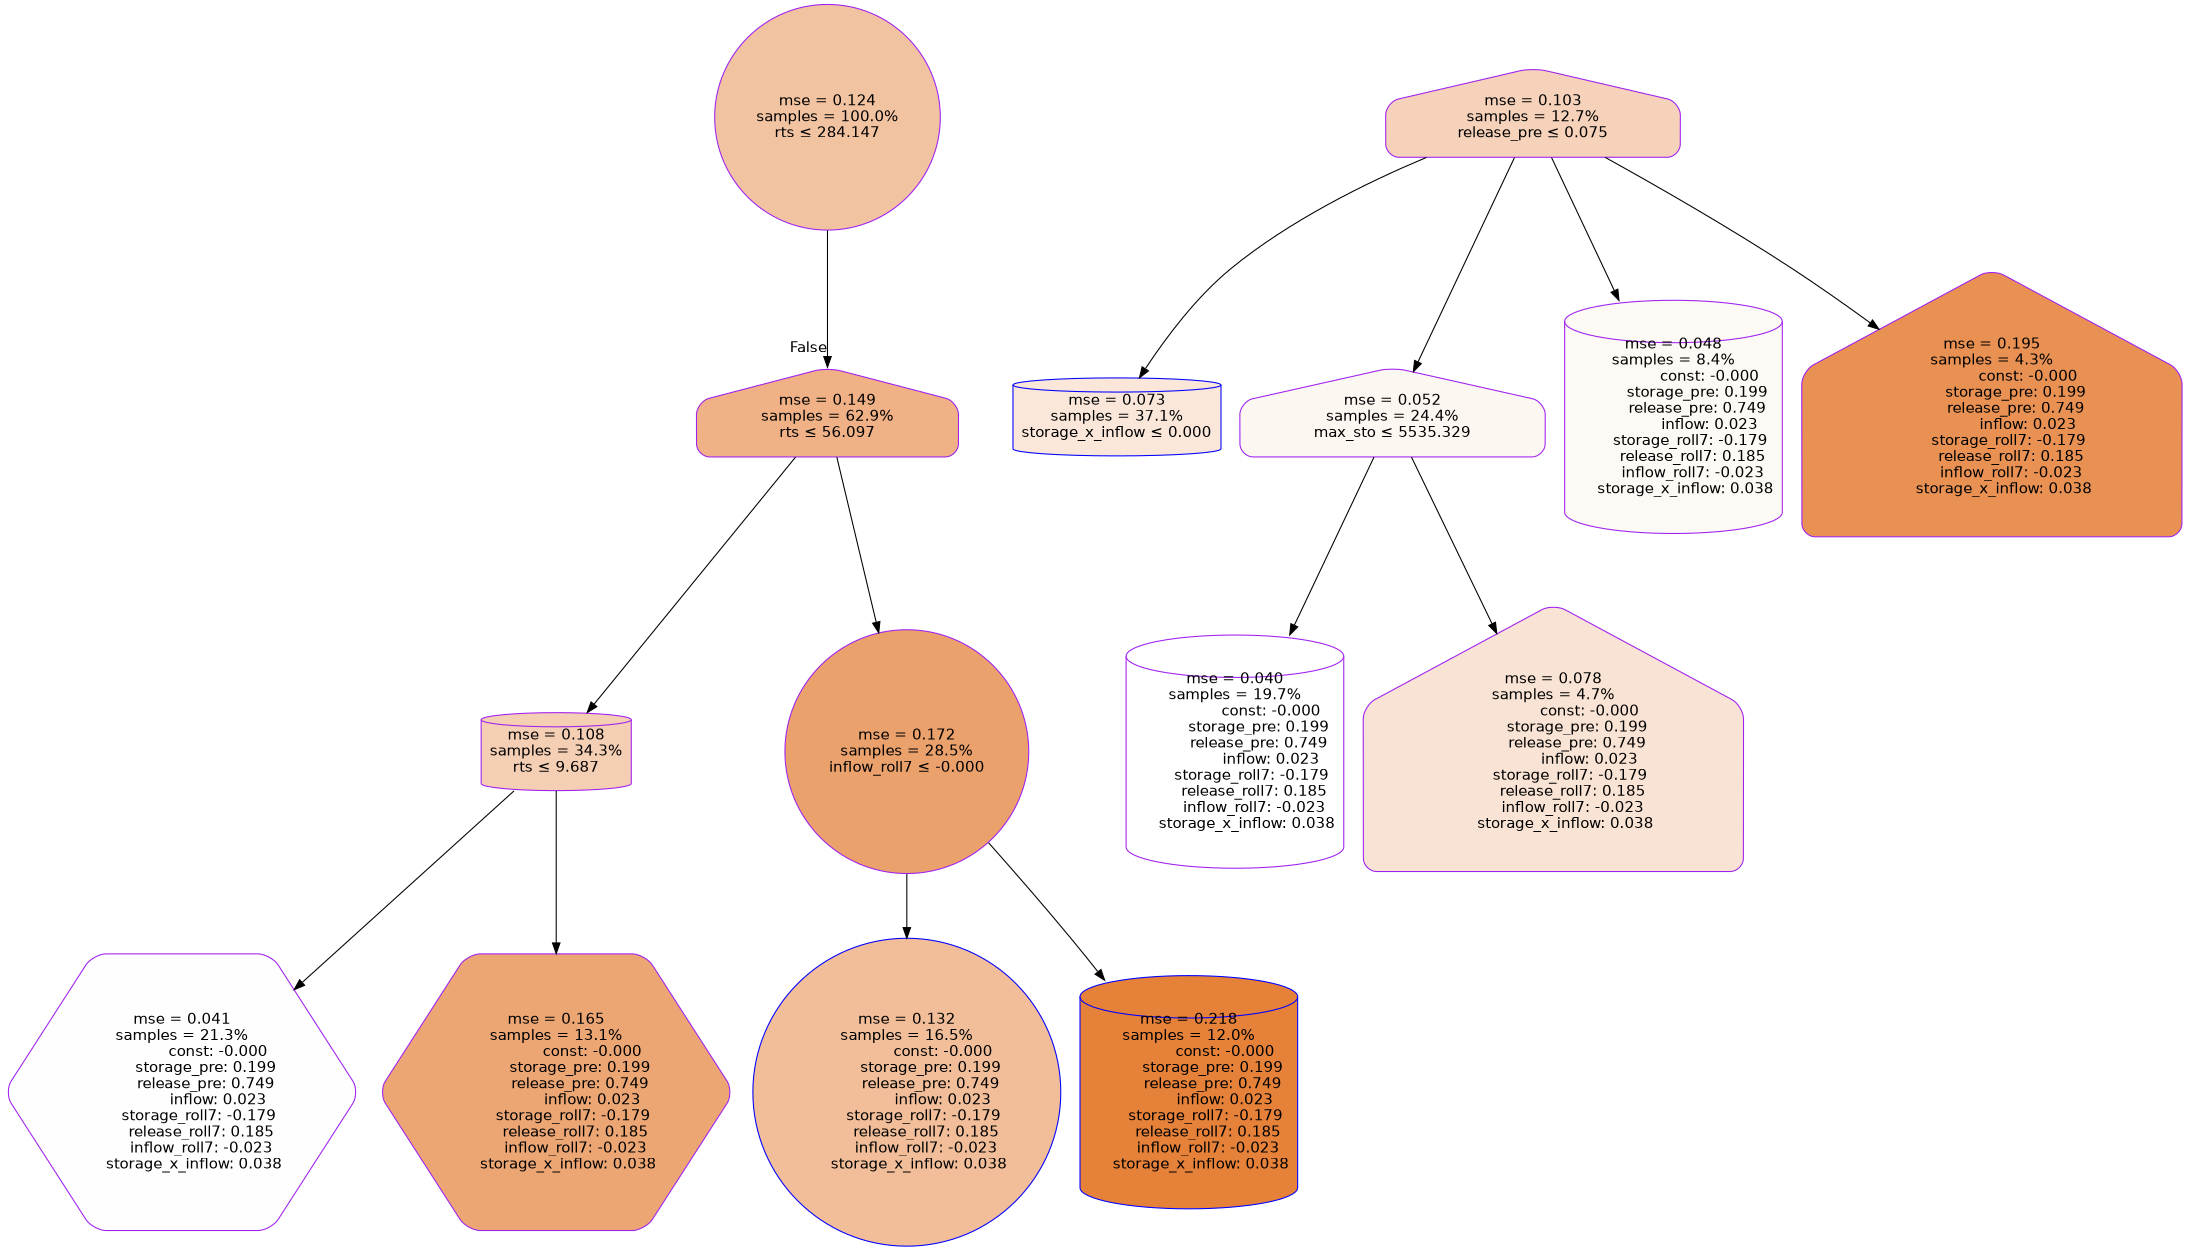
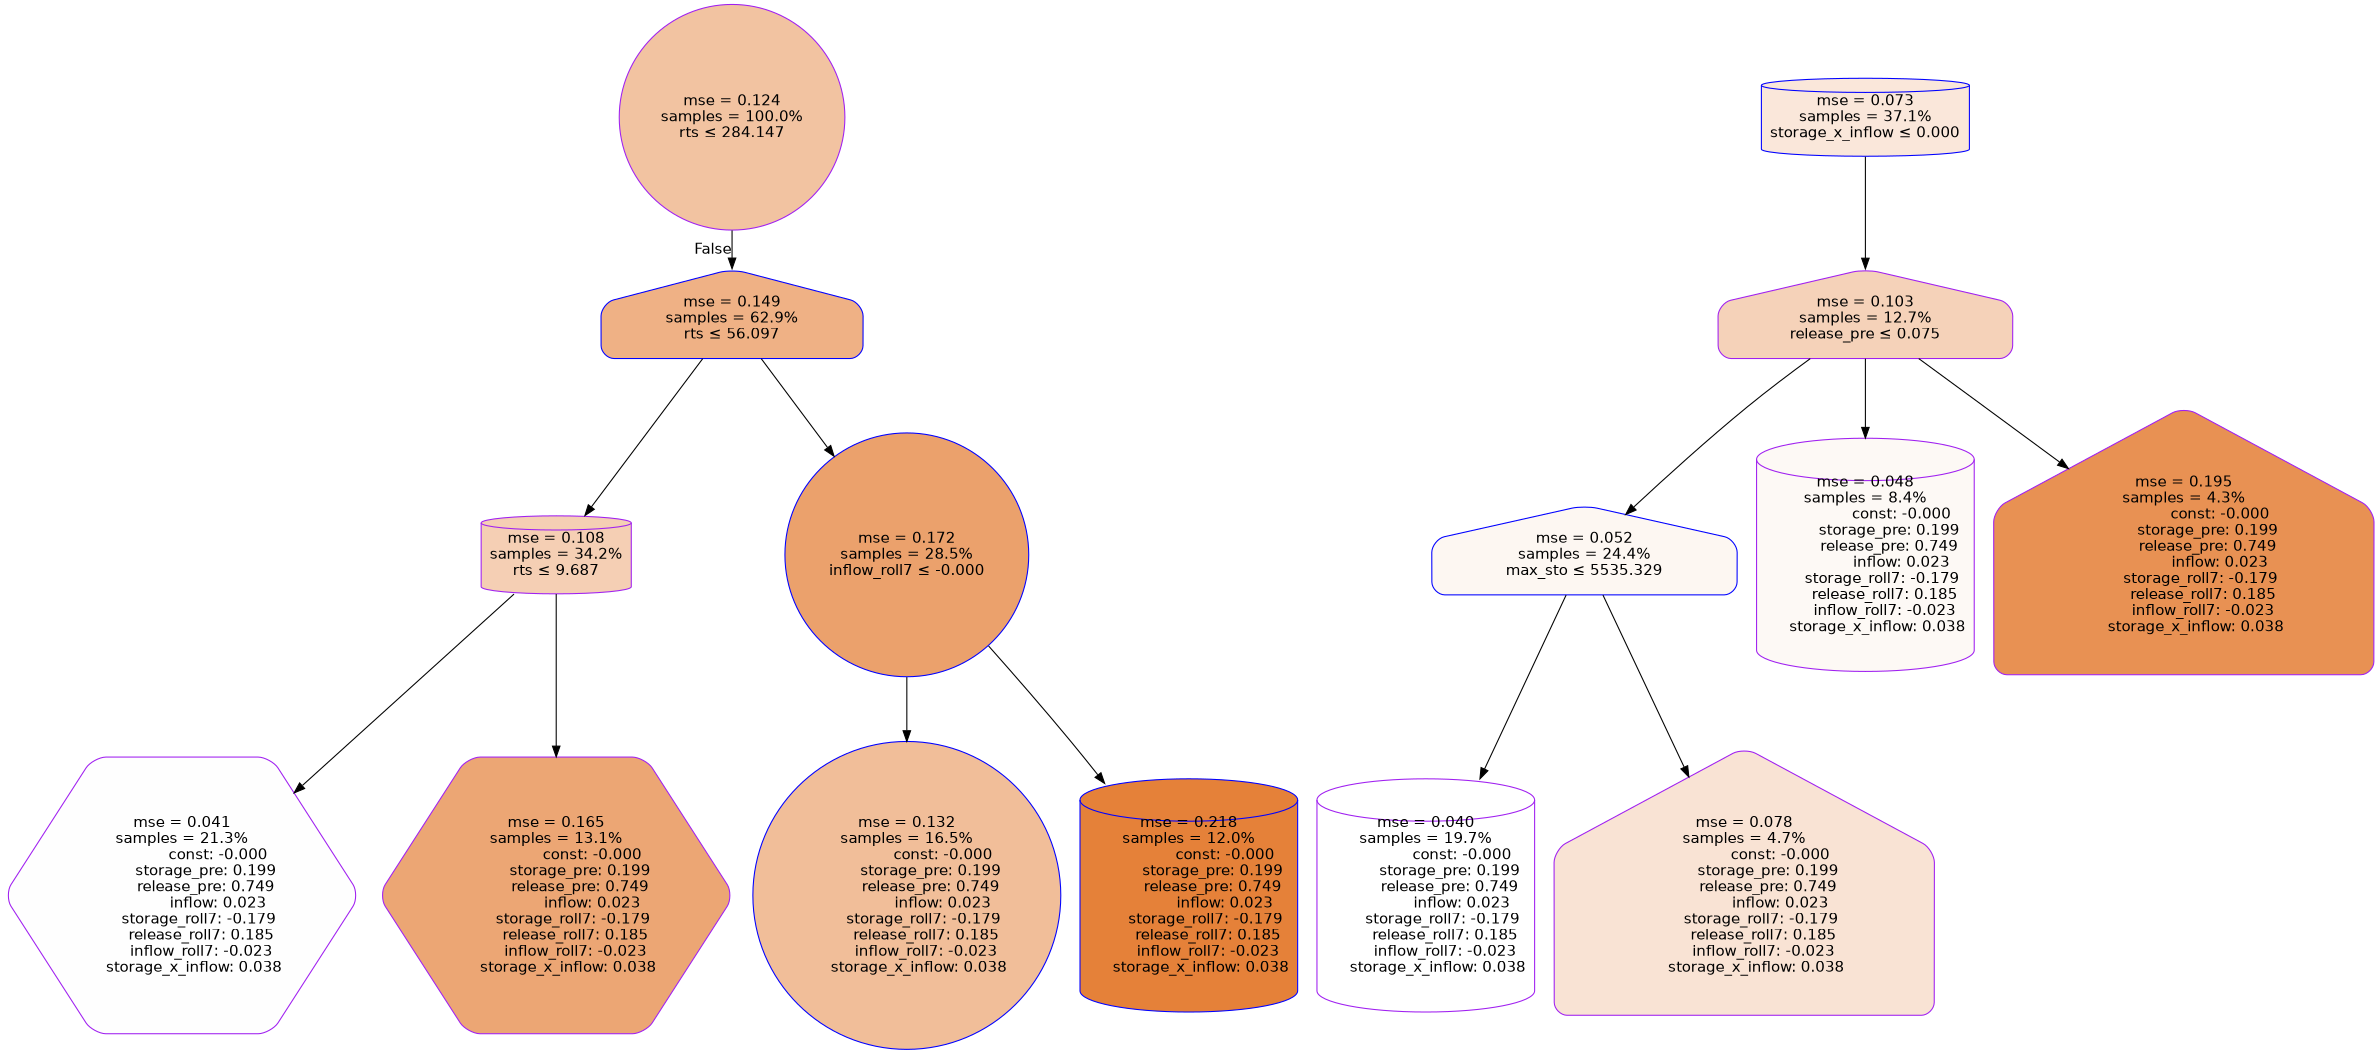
  digraph {
    node [color=purple fontname=helvetica shape=house style="filled, rounded"]
    edge [fontname=helvetica]
    n1 [fillcolor="#f2c3a1" label="mse = 0.124\nsamples = 100.0%\nrts &le; 284.147" shape=circle]
-   n2 [fillcolor="#efb185" label="mse = 0.149\nsamples = 62.9%\nrts &le; 56.097"]
-   n3 [fillcolor="#f5cfb4" label="mse = 0.108\nsamples = 34.3%\nrts &le; 9.687" shape=cylinder]
-   n4 [fillcolor="#eba16c" label="mse = 0.172\nsamples = 28.5%\ninflow_roll7 &le; -0.000" shape=circle]
+   n2 [color=blue fillcolor="#efb185" label="mse = 0.149\nsamples = 62.9%\nrts &le; 56.097"]
+   n3 [fillcolor="#f5cfb4" label="mse = 0.108\nsamples = 34.2%\nrts &le; 9.687" shape=cylinder]
+   n4 [color=blue fillcolor="#eba16c" label="mse = 0.172\nsamples = 28.5%\ninflow_roll7 &le; -0.000" shape=circle]
    n5 [color=blue fillcolor="#fae7da" label="mse = 0.073\nsamples = 37.1%\nstorage_x_inflow &le; 0.000" shape=cylinder]
    n6 [fillcolor="#f5d2b9" label="mse = 0.103\nsamples = 12.7%\nrelease_pre &le; 0.075"]
    n7 [fillcolor="#fefefe" label="mse = 0.041\nsamples = 21.3%\n               const: -0.000\n          storage_pre: 0.199\n          release_pre: 0.749\n               inflow: 0.023\n       storage_roll7: -0.179\n        release_roll7: 0.185\n        inflow_roll7: -0.023\n     storage_x_inflow: 0.038" shape=hexagon]
    n8 [fillcolor="#eca674" label="mse = 0.165\nsamples = 13.1%\n               const: -0.000\n          storage_pre: 0.199\n          release_pre: 0.749\n               inflow: 0.023\n       storage_roll7: -0.179\n        release_roll7: 0.185\n        inflow_roll7: -0.023\n     storage_x_inflow: 0.038" shape=hexagon]
    n9 [color=blue fillcolor="#f1be99" label="mse = 0.132\nsamples = 16.5%\n               const: -0.000\n          storage_pre: 0.199\n          release_pre: 0.749\n               inflow: 0.023\n       storage_roll7: -0.179\n        release_roll7: 0.185\n        inflow_roll7: -0.023\n     storage_x_inflow: 0.038" shape=circle]
    n10 [color=blue fillcolor="#e58139" label="mse = 0.218\nsamples = 12.0%\n               const: -0.000\n          storage_pre: 0.199\n          release_pre: 0.749\n               inflow: 0.023\n       storage_roll7: -0.179\n        release_roll7: 0.185\n        inflow_roll7: -0.023\n     storage_x_inflow: 0.038" shape=cylinder]
-   n11 [fillcolor="#fdf7f2" label="mse = 0.052\nsamples = 24.4%\nmax_sto &le; 5535.329"]
+   n11 [color=blue fillcolor="#fdf7f2" label="mse = 0.052\nsamples = 24.4%\nmax_sto &le; 5535.329"]
    n12 [fillcolor="#ffffff" label="mse = 0.040\nsamples = 19.7%\n               const: -0.000\n          storage_pre: 0.199\n          release_pre: 0.749\n               inflow: 0.023\n       storage_roll7: -0.179\n        release_roll7: 0.185\n        inflow_roll7: -0.023\n     storage_x_inflow: 0.038" shape=cylinder]
    n13 [fillcolor="#f9e3d4" label="mse = 0.078\nsamples = 4.7%\n               const: -0.000\n          storage_pre: 0.199\n          release_pre: 0.749\n               inflow: 0.023\n       storage_roll7: -0.179\n        release_roll7: 0.185\n        inflow_roll7: -0.023\n     storage_x_inflow: 0.038"]
    n14 [fillcolor="#fdf9f5" label="mse = 0.048\nsamples = 8.4%\n               const: -0.000\n          storage_pre: 0.199\n          release_pre: 0.749\n               inflow: 0.023\n       storage_roll7: -0.179\n        release_roll7: 0.185\n        inflow_roll7: -0.023\n     storage_x_inflow: 0.038" shape=cylinder]
    n15 [fillcolor="#e89153" label="mse = 0.195\nsamples = 4.3%\n               const: -0.000\n          storage_pre: 0.199\n          release_pre: 0.749\n               inflow: 0.023\n       storage_roll7: -0.179\n        release_roll7: 0.185\n        inflow_roll7: -0.023\n     storage_x_inflow: 0.038"]
    n1 -> n2 [headlabel=False labelangle=45 labeldistance=2.5]
    n2 -> n3
    n2 -> n4
    n3 -> n7
    n3 -> n8
    n4 -> n9
    n4 -> n10
-   n6 -> n5
+   n5 -> n6
    n6 -> n11
    n6 -> n14
    n6 -> n15
    n11 -> n12
    n11 -> n13
  }
